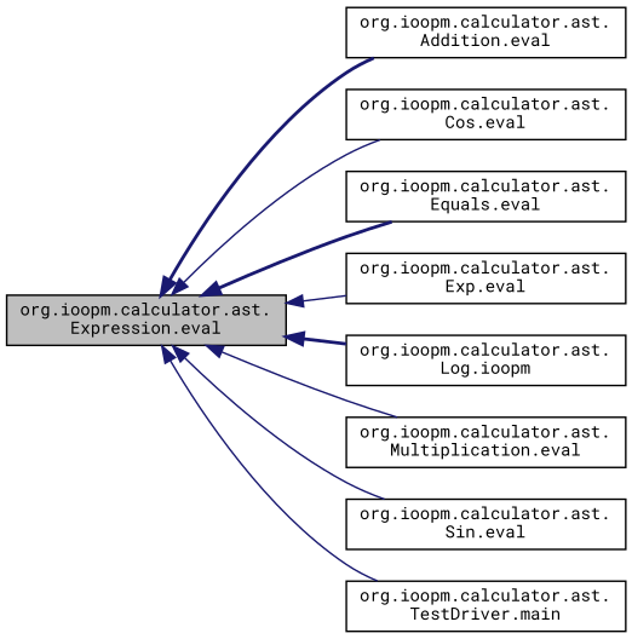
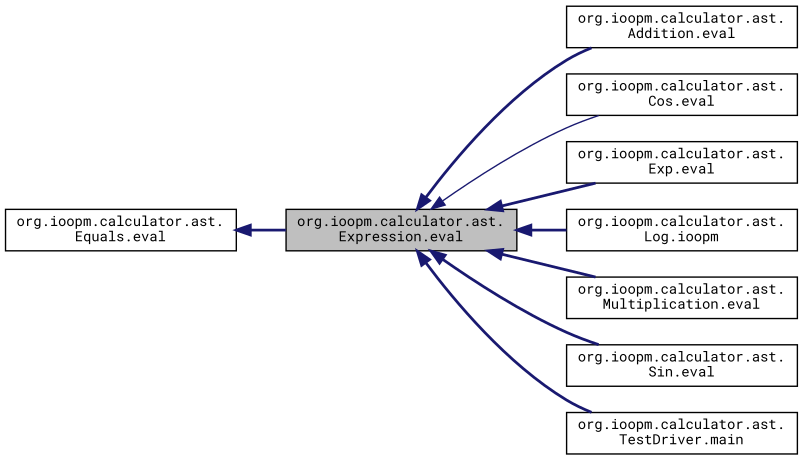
  digraph {
    fontname="Roboto Mono"
    rankdir=LR
    node [color=black fillcolor=white fontname="Roboto Mono" fontsize=10 shape=record style=filled]
    edge [color=midnightblue dir=back fontname="Roboto Mono" fontsize=10 labelfontname=Helvetica labelfontsize=10 style=bold]
    n1 [fillcolor=grey75 fontcolor=black height=0.2 label="org.ioopm.calculator.ast.\lExpression.eval" width=0.4]
    n2 [height=0.2 label="org.ioopm.calculator.ast.\lAddition.eval" width=0.4]
    n3 [height=0.2 label="org.ioopm.calculator.ast.\lCos.eval" width=0.4]
    n4 [height=0.2 label="org.ioopm.calculator.ast.\lEquals.eval" width=0.4]
    n5 [height=0.2 label="org.ioopm.calculator.ast.\lExp.eval" width=0.4]
    n6 [height=0.2 label="org.ioopm.calculator.ast.\lLog.ioopm" width=0.4]
    n7 [height=0.2 label="org.ioopm.calculator.ast.\lMultiplication.eval" width=0.4]
    n8 [height=0.2 label="org.ioopm.calculator.ast.\lSin.eval" width=0.4]
    n9 [height=0.2 label="org.ioopm.calculator.ast.\lTestDriver.main" width=0.4]
    n1 -> n2
    n1 -> n3 [style=solid]
-   n1 -> n4
-   n1 -> n5 [style=solid]
+   n4 -> n1
+   n1 -> n5
    n1 -> n6
-   n1 -> n7 [style=solid]
-   n1 -> n8 [style=solid]
-   n1 -> n9 [style=solid]
+   n1 -> n7
+   n1 -> n8
+   n1 -> n9
  }
